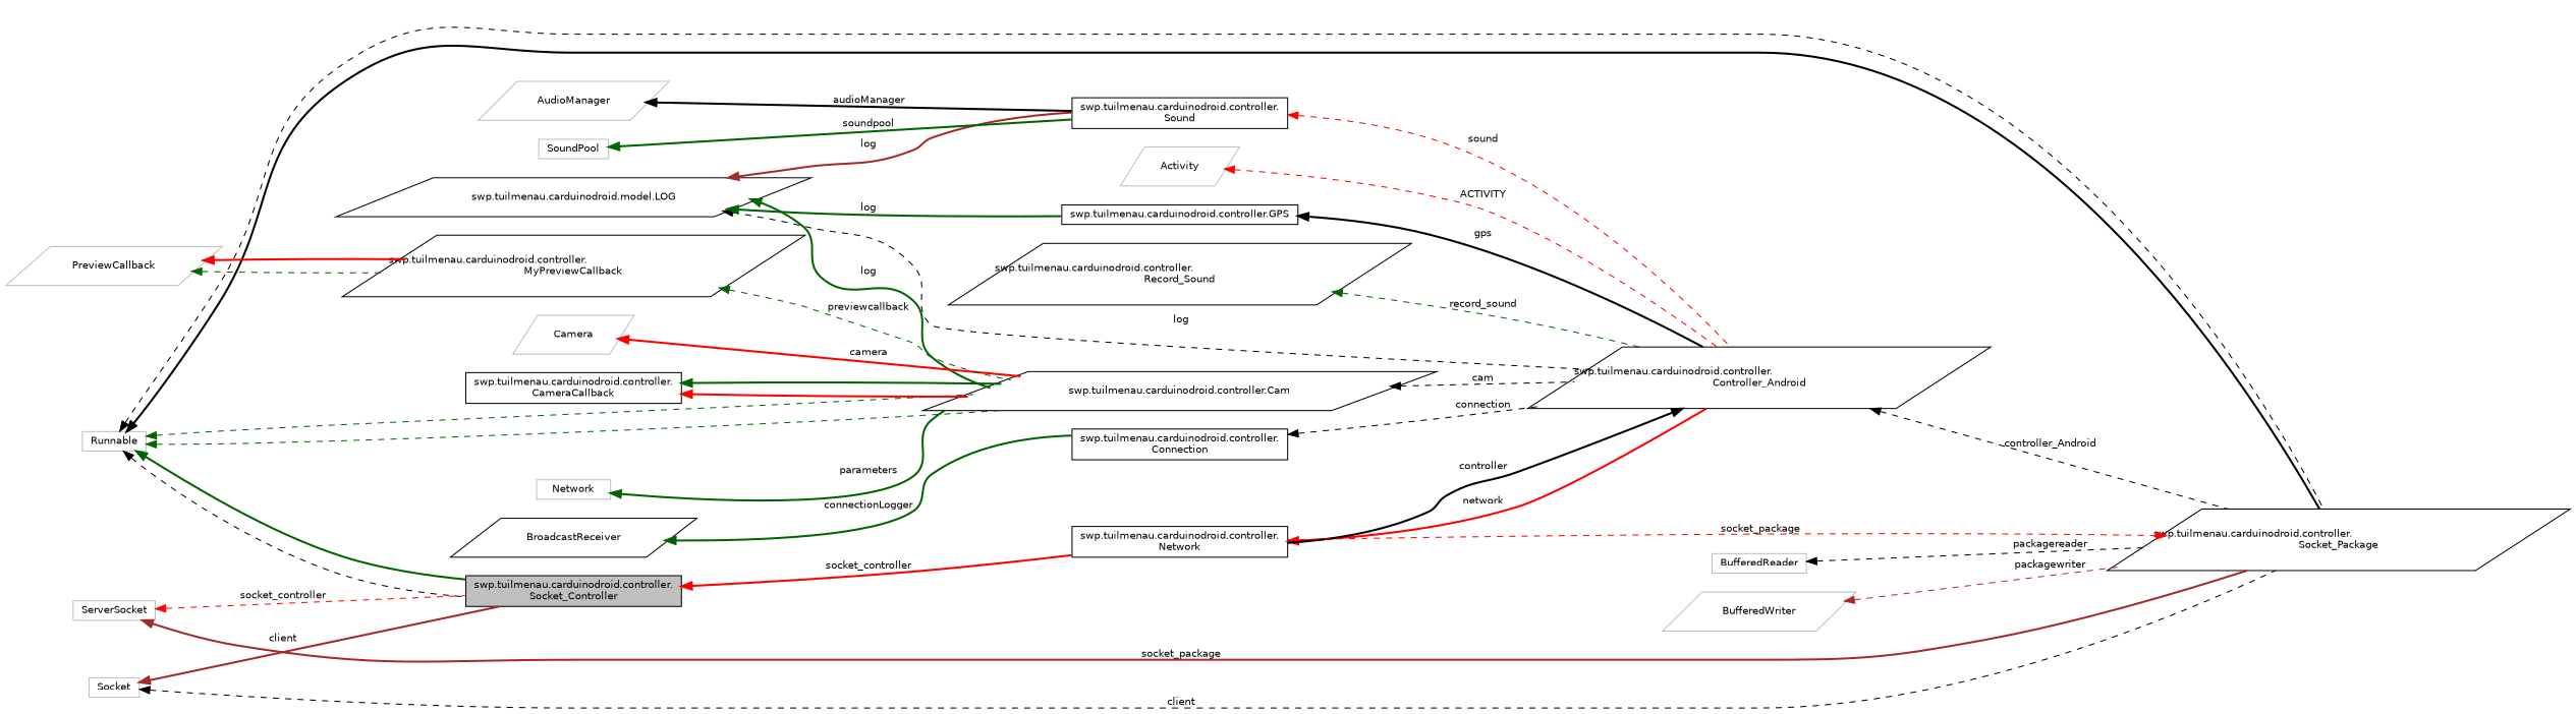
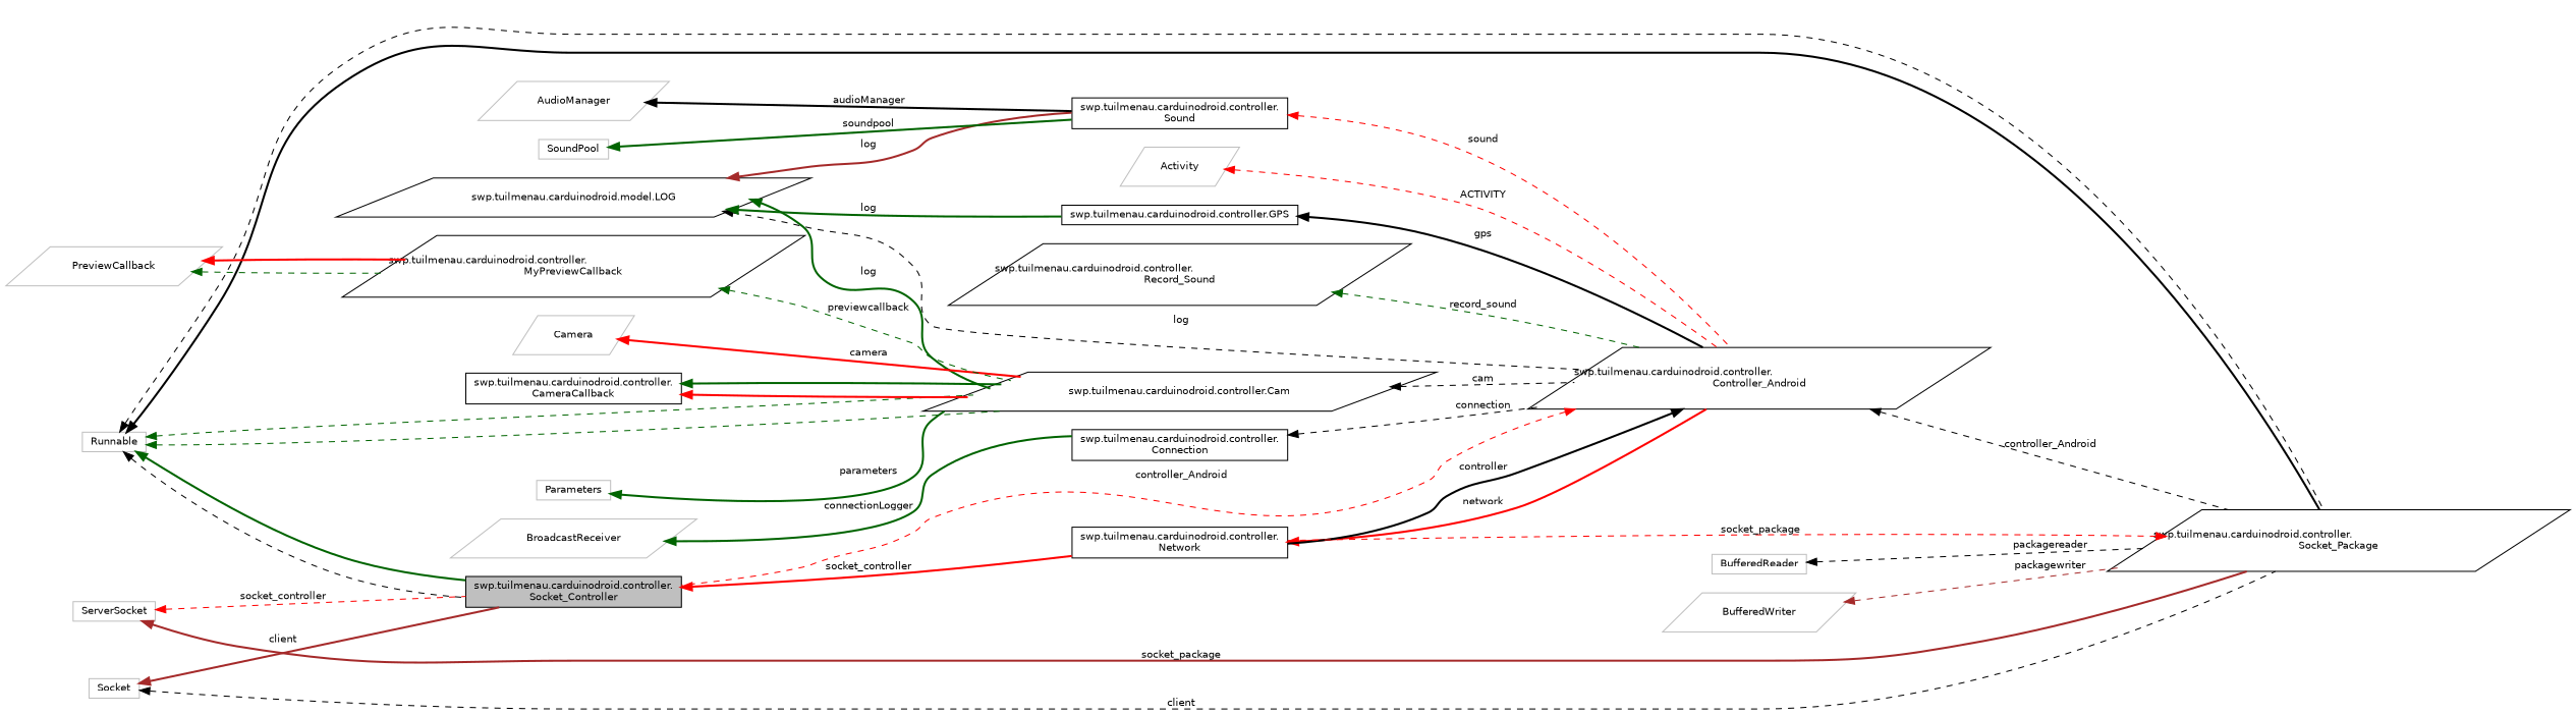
  digraph {
    rankdir=LR
    node [color=black fillcolor=white fontname=Helvetica fontsize=10 shape=box style=filled]
    edge [color=black dir=back fontname=Helvetica fontsize=10 labelfontname=Helvetica labelfontsize=10 style=bold]
    n1 [fillcolor=grey75 fontcolor=black height=0.2 label="swp.tuilmenau.carduinodroid.controller.\lSocket_Controller" width=0.4]
    n2 [height=0.2 label="swp.tuilmenau.carduinodroid.controller.\lNetwork" width=0.4]
    n3 [height=0.2 label="swp.tuilmenau.carduinodroid.controller.\lController_Android" shape=parallelogram width=0.4]
    n4 [color=grey75 height=0.2 label=Runnable width=0.4]
    n5 [height=0.2 label="swp.tuilmenau.carduinodroid.controller.\lSocket_Package" shape=parallelogram width=0.4]
    n6 [height=0.2 label="swp.tuilmenau.carduinodroid.controller.Cam" shape=parallelogram width=0.4]
    n7 [height=0.2 label="swp.tuilmenau.carduinodroid.model.LOG" shape=parallelogram width=0.4]
    n8 [height=0.2 label="swp.tuilmenau.carduinodroid.controller.GPS" width=0.4]
    n9 [height=0.2 label="swp.tuilmenau.carduinodroid.controller.\lSound" width=0.4]
    n10 [color=grey75 height=0.2 label=Activity shape=parallelogram width=0.4]
    n11 [color=grey75 height=0.2 label=BufferedReader width=0.4]
    n12 [color=grey75 height=0.2 label=BufferedWriter shape=parallelogram width=0.4]
    n13 [color=grey75 height=0.2 label=ServerSocket width=0.4]
    n14 [color=grey75 height=0.2 label=Socket width=0.4]
    n15 [height=0.2 label="swp.tuilmenau.carduinodroid.controller.\lRecord_Sound" shape=parallelogram width=0.4]
    n16 [height=0.2 label="swp.tuilmenau.carduinodroid.controller.\lCameraCallback" width=0.4]
-   n17 [color=grey75 height=0.2 label=Network width=0.4]
+   n17 [color=grey75 height=0.2 label=Parameters width=0.4]
    n18 [color=grey75 height=0.2 label=Camera shape=parallelogram width=0.4]
    n19 [height=0.2 label="swp.tuilmenau.carduinodroid.controller.\lMyPreviewCallback" shape=parallelogram width=0.4]
    n20 [color=grey75 height=0.2 label=PreviewCallback shape=parallelogram width=0.4]
    n21 [color=grey75 height=0.2 label=AudioManager shape=parallelogram width=0.4]
    n22 [color=grey75 height=0.2 label=SoundPool width=0.4]
    n23 [height=0.2 label="swp.tuilmenau.carduinodroid.controller.\lConnection" width=0.4]
-   n24 [height=0.2 label=BroadcastReceiver shape=parallelogram width=0.4]
+   n24 [color=grey75 height=0.2 label=BroadcastReceiver shape=parallelogram width=0.4]
    n1 -> n2 [color=red label=" socket_controller"]
    n2 -> n3 [color=red label=" network"]
+   n3 -> n1 [color=red label=" controller_Android" style=dashed]
    n3 -> n2 [label=" controller"]
    n3 -> n5 [label=" controller_Android" style=dashed]
    n4 -> n1 [style=dashed]
    n4 -> n1 [color=darkgreen]
    n4 -> n5
    n4 -> n5 [style=dashed]
    n4 -> n6 [color=darkgreen style=dashed]
    n4 -> n6 [color=darkgreen style=dashed]
    n5 -> n2 [color=red label=" socket_package" style=dashed]
    n6 -> n3 [label=" cam" style=dashed]
    n7 -> n3 [label=" log" style=dashed]
    n7 -> n6 [color=darkgreen label=" log"]
    n7 -> n8 [color=darkgreen label=" log"]
    n7 -> n9 [color=brown label=" log"]
    n8 -> n3 [label=" gps"]
    n9 -> n3 [color=red label=" sound" style=dashed]
    n10 -> n3 [color=red label=" ACTIVITY" style=dashed]
    n11 -> n5 [label=" packagereader" style=dashed]
    n12 -> n5 [color=brown label=" packagewriter" style=dashed]
    n13 -> n1 [color=red label=" socket_controller" style=dashed]
    n13 -> n5 [color=brown label=" socket_package"]
    n14 -> n1 [color=brown label=" client"]
    n14 -> n5 [label=" client" style=dashed]
    n15 -> n3 [color=darkgreen label=" record_sound" style=dashed]
    n16 -> n6 [color=red]
    n16 -> n6 [color=darkgreen]
    n17 -> n6 [color=darkgreen label=" parameters"]
    n18 -> n6 [color=red label=" camera"]
    n19 -> n6 [color=darkgreen label=" previewcallback" style=dashed]
    n20 -> n19 [color=darkgreen style=dashed]
    n20 -> n19 [color=red]
    n21 -> n9 [label=" audioManager"]
    n22 -> n9 [color=darkgreen label=" soundpool"]
    n23 -> n3 [label=" connection" style=dashed]
    n24 -> n23 [color=darkgreen label=" connectionLogger"]
  }
